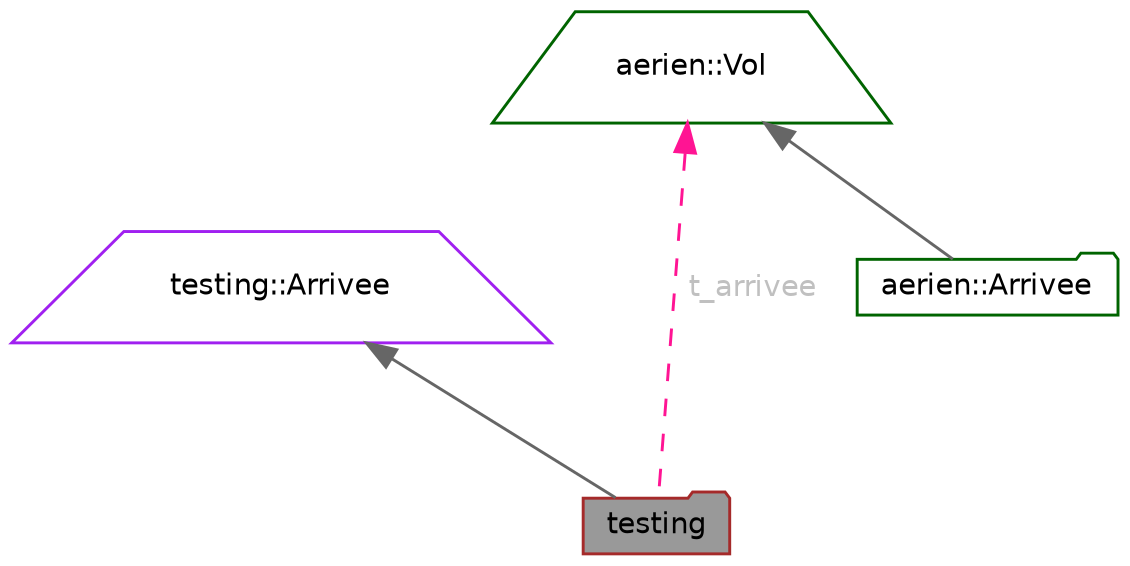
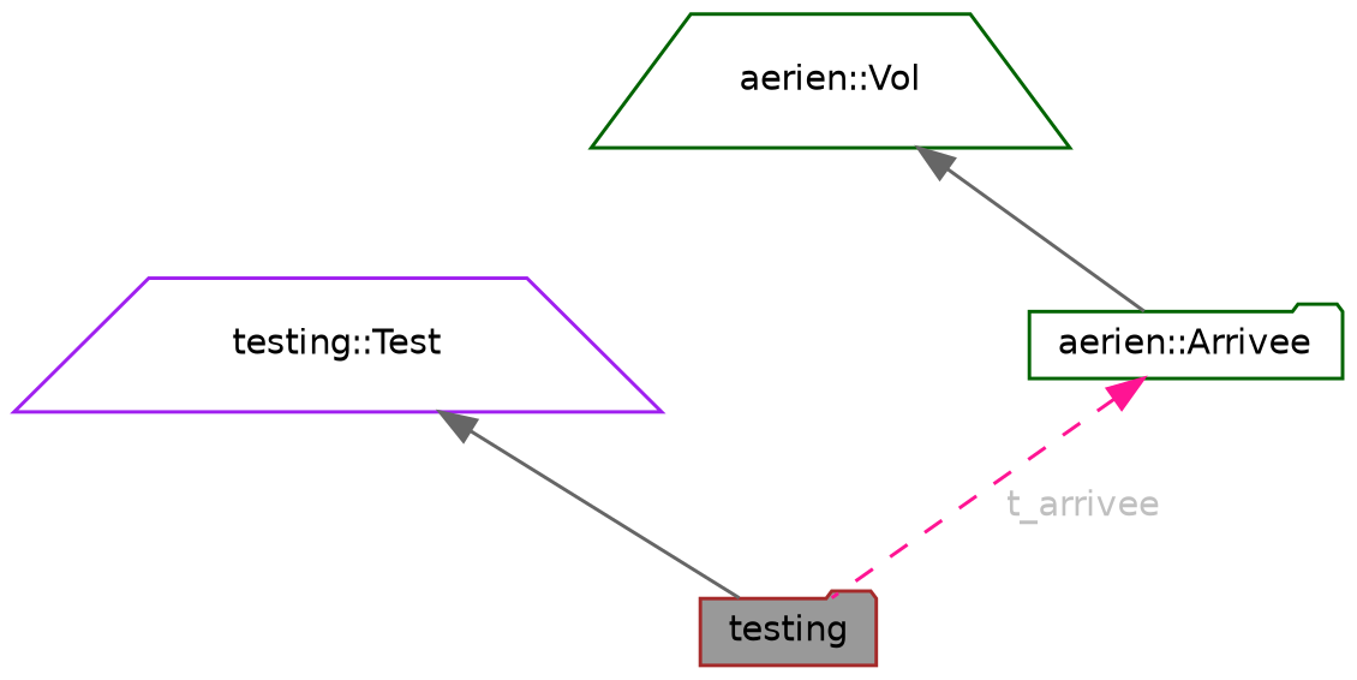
  digraph {
    fontname="DejaVu Sans"
    node [color=darkgreen fillcolor=white fontname="DejaVu Sans" fontsize=10 shape=folder style=filled]
    edge [color=gray40 dir=back fontname="DejaVu Sans" fontsize=10 labelfontname=Helvetica labelfontsize=10 style=solid]
    n1 [color=brown fillcolor=grey60 fontcolor=black height=0.2 label=testing width=0.4]
-   n2 [color=purple height=0.2 label="testing::Arrivee" shape=trapezium width=0.4]
+   n2 [color=purple height=0.2 label="testing::Test" shape=trapezium width=0.4]
    n3 [height=0.2 label="aerien::Arrivee" width=0.4]
    n4 [height=0.2 label="aerien::Vol" shape=trapezium width=0.4]
    n2 -> n1
-   n4 -> n1 [color=deeppink fontcolor=grey label=<<TABLE CELLBORDER="0" BORDER="0"><TR><TD VALIGN="top" ALIGN="LEFT" CELLPADDING="1" CELLSPACING="0">t_arrivee</TD></TR> </TABLE>> style=dashed]
+   n3 -> n1 [color=deeppink fontcolor=grey label=<<TABLE CELLBORDER="0" BORDER="0"><TR><TD VALIGN="top" ALIGN="LEFT" CELLPADDING="1" CELLSPACING="0">t_arrivee</TD></TR> </TABLE>> style=dashed]
    n4 -> n3
  }
